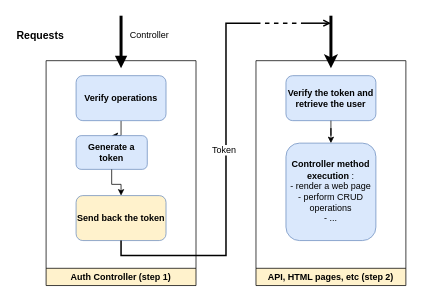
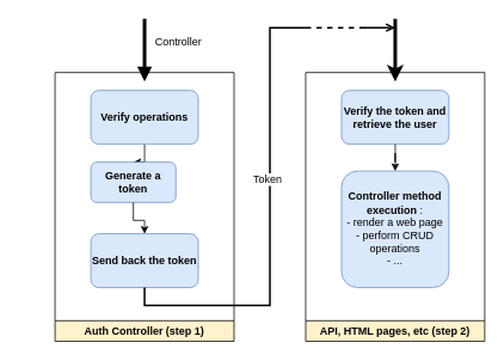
  <mxCell id="0" />
  <mxCell id="1" parent="0" />
  <mxCell id="2" value="" style="edgeStyle=orthogonalEdgeStyle;rounded=0;orthogonalLoop=1;jettySize=auto;html=1;" edge="1" parent="1" source="3" target="5"><mxGeometry relative="1" as="geometry" /></mxCell>
  <mxCell id="3" value="Verify operations" style="rounded=1;whiteSpace=wrap;html=1;fillColor=#dae8fc;strokeColor=#6c8ebf;fontStyle=1" vertex="1" parent="1"><mxGeometry x="101" y="100" width="120" height="60" as="geometry" /></mxCell>
  <mxCell id="4" value="Auth Controller (step 1)" style="swimlane;fillColor=#fff2cc;strokeColor=#000000;horizontal=1;direction=west;" vertex="1" parent="1"><mxGeometry x="61" y="80" width="200" height="300" as="geometry"><mxRectangle x="70" y="60" width="80" height="23" as="alternateBounds" /></mxGeometry></mxCell>
  <mxCell id="5" value="Generate a token" style="rounded=1;whiteSpace=wrap;html=1;fillColor=#dae8fc;strokeColor=#6c8ebf;fontStyle=1" vertex="1" parent="4"><mxGeometry x="40" y="100" width="95" height="45" as="geometry" /></mxCell>
- <mxCell id="6" value="Send back the token" style="rounded=1;whiteSpace=wrap;html=1;fillColor=#fff2cc;strokeColor=#6c8ebf;fontStyle=1;" vertex="1" parent="4"><mxGeometry x="40" y="180" width="120" height="60" as="geometry" /></mxCell>
+ <mxCell id="6" value="Send back the token" style="rounded=1;whiteSpace=wrap;html=1;fillColor=#dae8fc;strokeColor=#6c8ebf;fontStyle=1" vertex="1" parent="4"><mxGeometry x="40" y="180" width="120" height="60" as="geometry" /></mxCell>
  <mxCell id="7" value="" style="edgeStyle=orthogonalEdgeStyle;rounded=0;orthogonalLoop=1;jettySize=auto;html=1;" edge="1" parent="4" source="5" target="6"><mxGeometry relative="1" as="geometry" /></mxCell>
  <mxCell id="8" value="" style="endArrow=block;html=1;strokeWidth=4;endFill=1;" edge="1" parent="1"><mxGeometry width="50" height="50" relative="1" as="geometry"><mxPoint x="161" y="20" as="sourcePoint" /><mxPoint x="161" y="90" as="targetPoint" /></mxGeometry></mxCell>
  <mxCell id="9" value="API, HTML pages, etc (step 2)" style="swimlane;fillColor=#fff2cc;strokeColor=#000000;horizontal=1;direction=west;" vertex="1" parent="1"><mxGeometry x="341" y="80" width="200" height="300" as="geometry"><mxRectangle x="70" y="60" width="80" height="23" as="alternateBounds" /></mxGeometry></mxCell>
  <mxCell id="10" value="Verify the token and retrieve the user" style="rounded=1;whiteSpace=wrap;html=1;fillColor=#dae8fc;strokeColor=#6c8ebf;fontStyle=1" vertex="1" parent="9"><mxGeometry x="40" y="20" width="120" height="60" as="geometry" /></mxCell>
  <mxCell id="11" value="&lt;b&gt;Controller method execution&lt;/b&gt; :&lt;br&gt;- render a web page&lt;br&gt;- perform CRUD operations&lt;br&gt;- ...&lt;br&gt;" style="rounded=1;whiteSpace=wrap;html=1;fillColor=#dae8fc;strokeColor=#6c8ebf;" vertex="1" parent="9"><mxGeometry x="40" y="110" width="120" height="130" as="geometry" /></mxCell>
  <mxCell id="12" value="" style="edgeStyle=orthogonalEdgeStyle;rounded=0;orthogonalLoop=1;jettySize=auto;html=1;" edge="1" parent="9" source="10" target="11"><mxGeometry relative="1" as="geometry" /></mxCell>
  <mxCell id="13" value="" style="endArrow=classic;html=1;strokeWidth=4;" edge="1" parent="1"><mxGeometry width="50" height="50" relative="1" as="geometry"><mxPoint x="441" y="20" as="sourcePoint" /><mxPoint x="441" y="90" as="targetPoint" /></mxGeometry></mxCell>
  <mxCell id="14" value="Controller" style="text;html=1;resizable=0;points=[];autosize=1;align=left;verticalAlign=top;spacingTop=-4;" vertex="1" parent="1"><mxGeometry x="171" y="36" width="80" height="20" as="geometry" /></mxCell>
- <mxCell id="15" value="Requests&lt;br style=&quot;font-size: 14px;&quot;&gt;" style="text;html=1;resizable=0;points=[];autosize=1;align=left;verticalAlign=top;spacingTop=-4;fontStyle=1;fontSize=14;" vertex="1" parent="1"><mxGeometry x="20" y="36" width="70" height="20" as="geometry" /></mxCell>
  <mxCell id="16" style="edgeStyle=orthogonalEdgeStyle;rounded=0;orthogonalLoop=1;jettySize=auto;html=1;exitX=0.5;exitY=1;exitDx=0;exitDy=0;endArrow=none;endFill=0;strokeWidth=2;fontSize=14;" edge="1" parent="1" source="6"><mxGeometry relative="1" as="geometry"><mxPoint x="341" y="30" as="targetPoint" /><Array as="points"><mxPoint x="161" y="340" /><mxPoint x="301" y="340" /><mxPoint x="301" y="30" /><mxPoint x="341" y="30" /></Array></mxGeometry></mxCell>
  <mxCell id="17" value="" style="endArrow=none;html=1;dashed=1;strokeWidth=2;fontSize=14;" edge="1" parent="1"><mxGeometry width="50" height="50" relative="1" as="geometry"><mxPoint x="341" y="30" as="sourcePoint" /><mxPoint x="401" y="30" as="targetPoint" /></mxGeometry></mxCell>
  <mxCell id="18" value="" style="endArrow=open;html=1;strokeWidth=2;fontSize=14;endFill=0;" edge="1" parent="1"><mxGeometry width="50" height="50" relative="1" as="geometry"><mxPoint x="401" y="30" as="sourcePoint" /><mxPoint x="441" y="30" as="targetPoint" /></mxGeometry></mxCell>
  <mxCell id="19" value="Token" style="text;html=1;resizable=0;points=[];autosize=1;align=left;verticalAlign=top;spacingTop=-4;fontSize=12;labelBackgroundColor=#ffffff;" vertex="1" parent="1"><mxGeometry x="281" y="190" width="50" height="20" as="geometry" /></mxCell>
